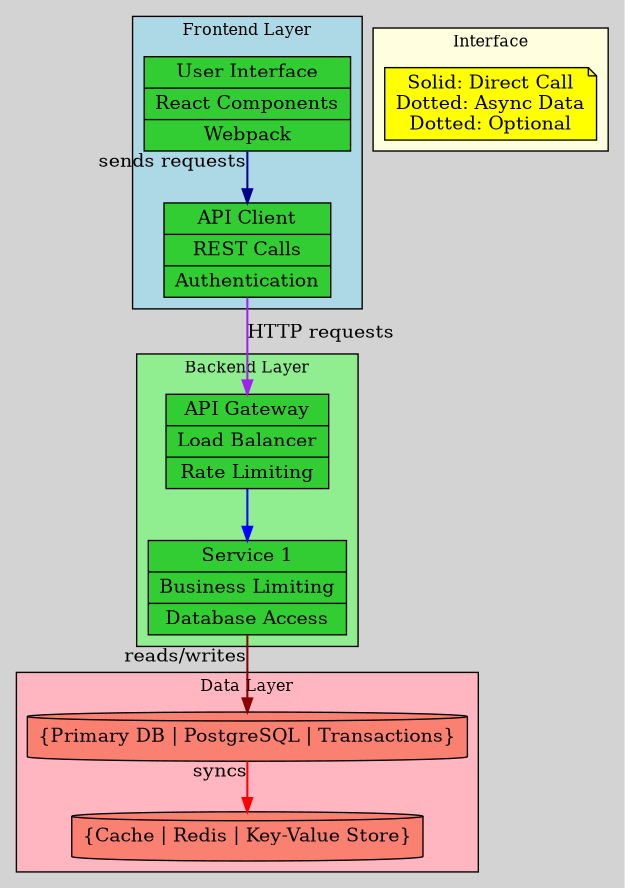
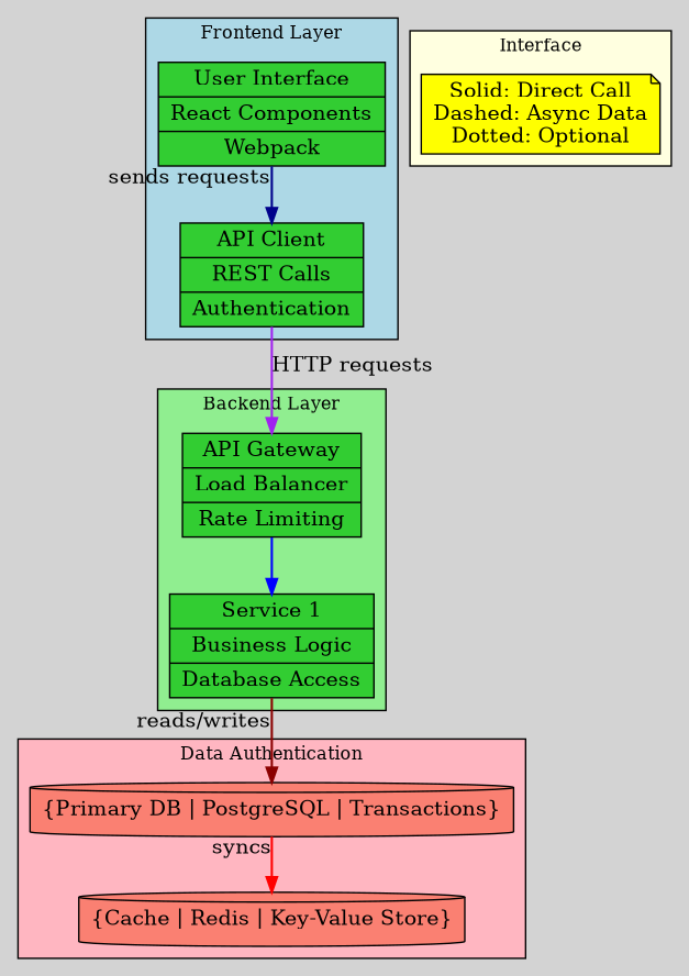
  digraph {
    bgcolor=lightgrey
    compound=true
    fontcolor=black
    fontsize=12
    rankdir=TB
    splines=ortho
    style=filled
    node [fillcolor=limegreen fontcolor=black shape=record style=filled]
    edge [penwidth=1.5]
    n1 [label="{User Interface | React Components | Webpack}"]
    n2 [label="{API Client | REST Calls | Authentication}"]
    n3 [label="{API Gateway | Load Balancer | Rate Limiting}"]
-   n4 [label="{Service 1 | Business Limiting | Database Access}"]
+   n4 [label="{Service 1 | Business Logic | Database Access}"]
    n5 [fillcolor=salmon label="{Primary DB | PostgreSQL | Transactions}" shape=cylinder]
    n6 [fillcolor=salmon label="{Cache | Redis | Key-Value Store}" shape=cylinder]
-   n7 [fillcolor=yellow label="Solid: Direct Call\nDotted: Async Data\nDotted: Optional" labelcolor=black shape=note]
+   n7 [fillcolor=yellow label="Solid: Direct Call\nDashed: Async Data\nDotted: Optional" labelcolor=black shape=note]
    subgraph cluster_1 {
      fillcolor=lightblue
      label="Frontend Layer"
      labelcolor=black
      n1
      n2
    }
    subgraph cluster_2 {
      fillcolor=lightgreen
      label="Backend Layer"
      labelcolor=black
      n3
      n4
    }
    subgraph cluster_3 {
      fillcolor=lightpink
-     label="Data Layer"
+     label="Data Authentication"
      labelcolor=black
      n5
      n6
    }
    subgraph cluster_4 {
      fillcolor=lightyellow
      label=Interface
      labelcolor=black
      rank=sink
      n7
    }
    n1 -> n2 [color=darkblue taillabel="sends requests"]
    n2 -> n3 [color=purple label="HTTP requests"]
    n3 -> n4 [color=blue]
    n4 -> n5 [color=darkred xlabel="reads/writes"]
    n5 -> n6 [color=red taillabel=syncs]
  }
